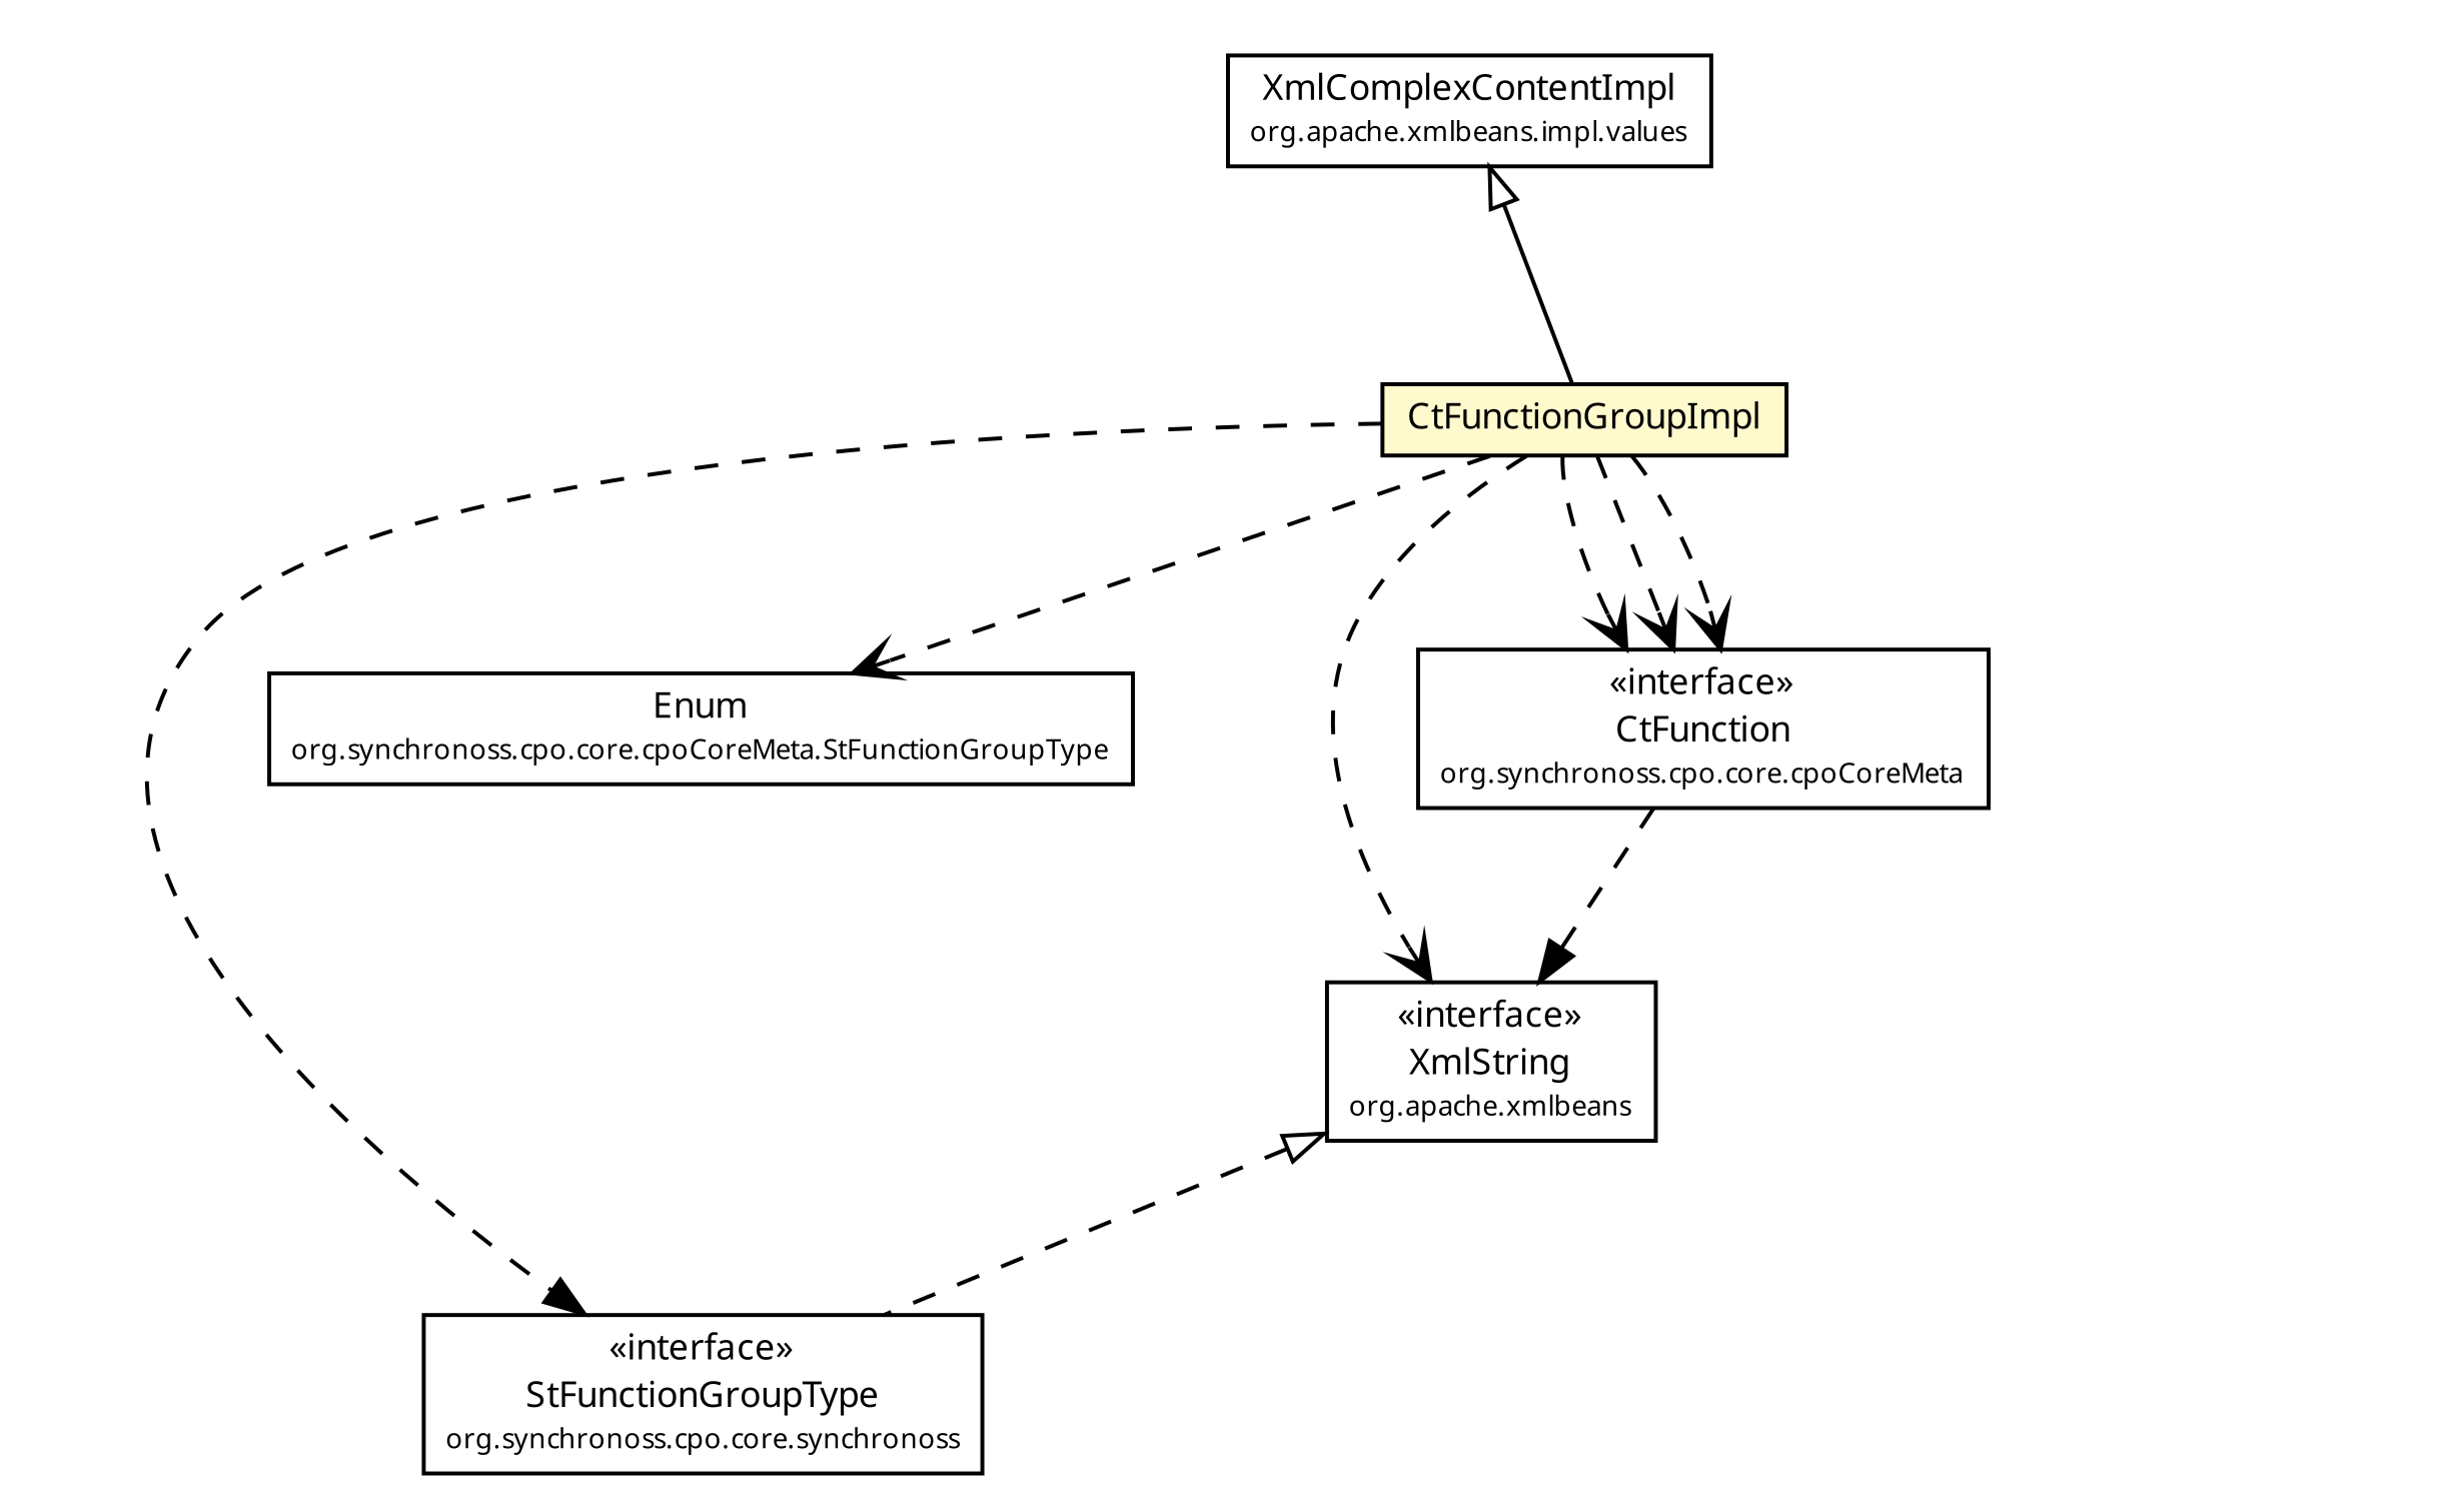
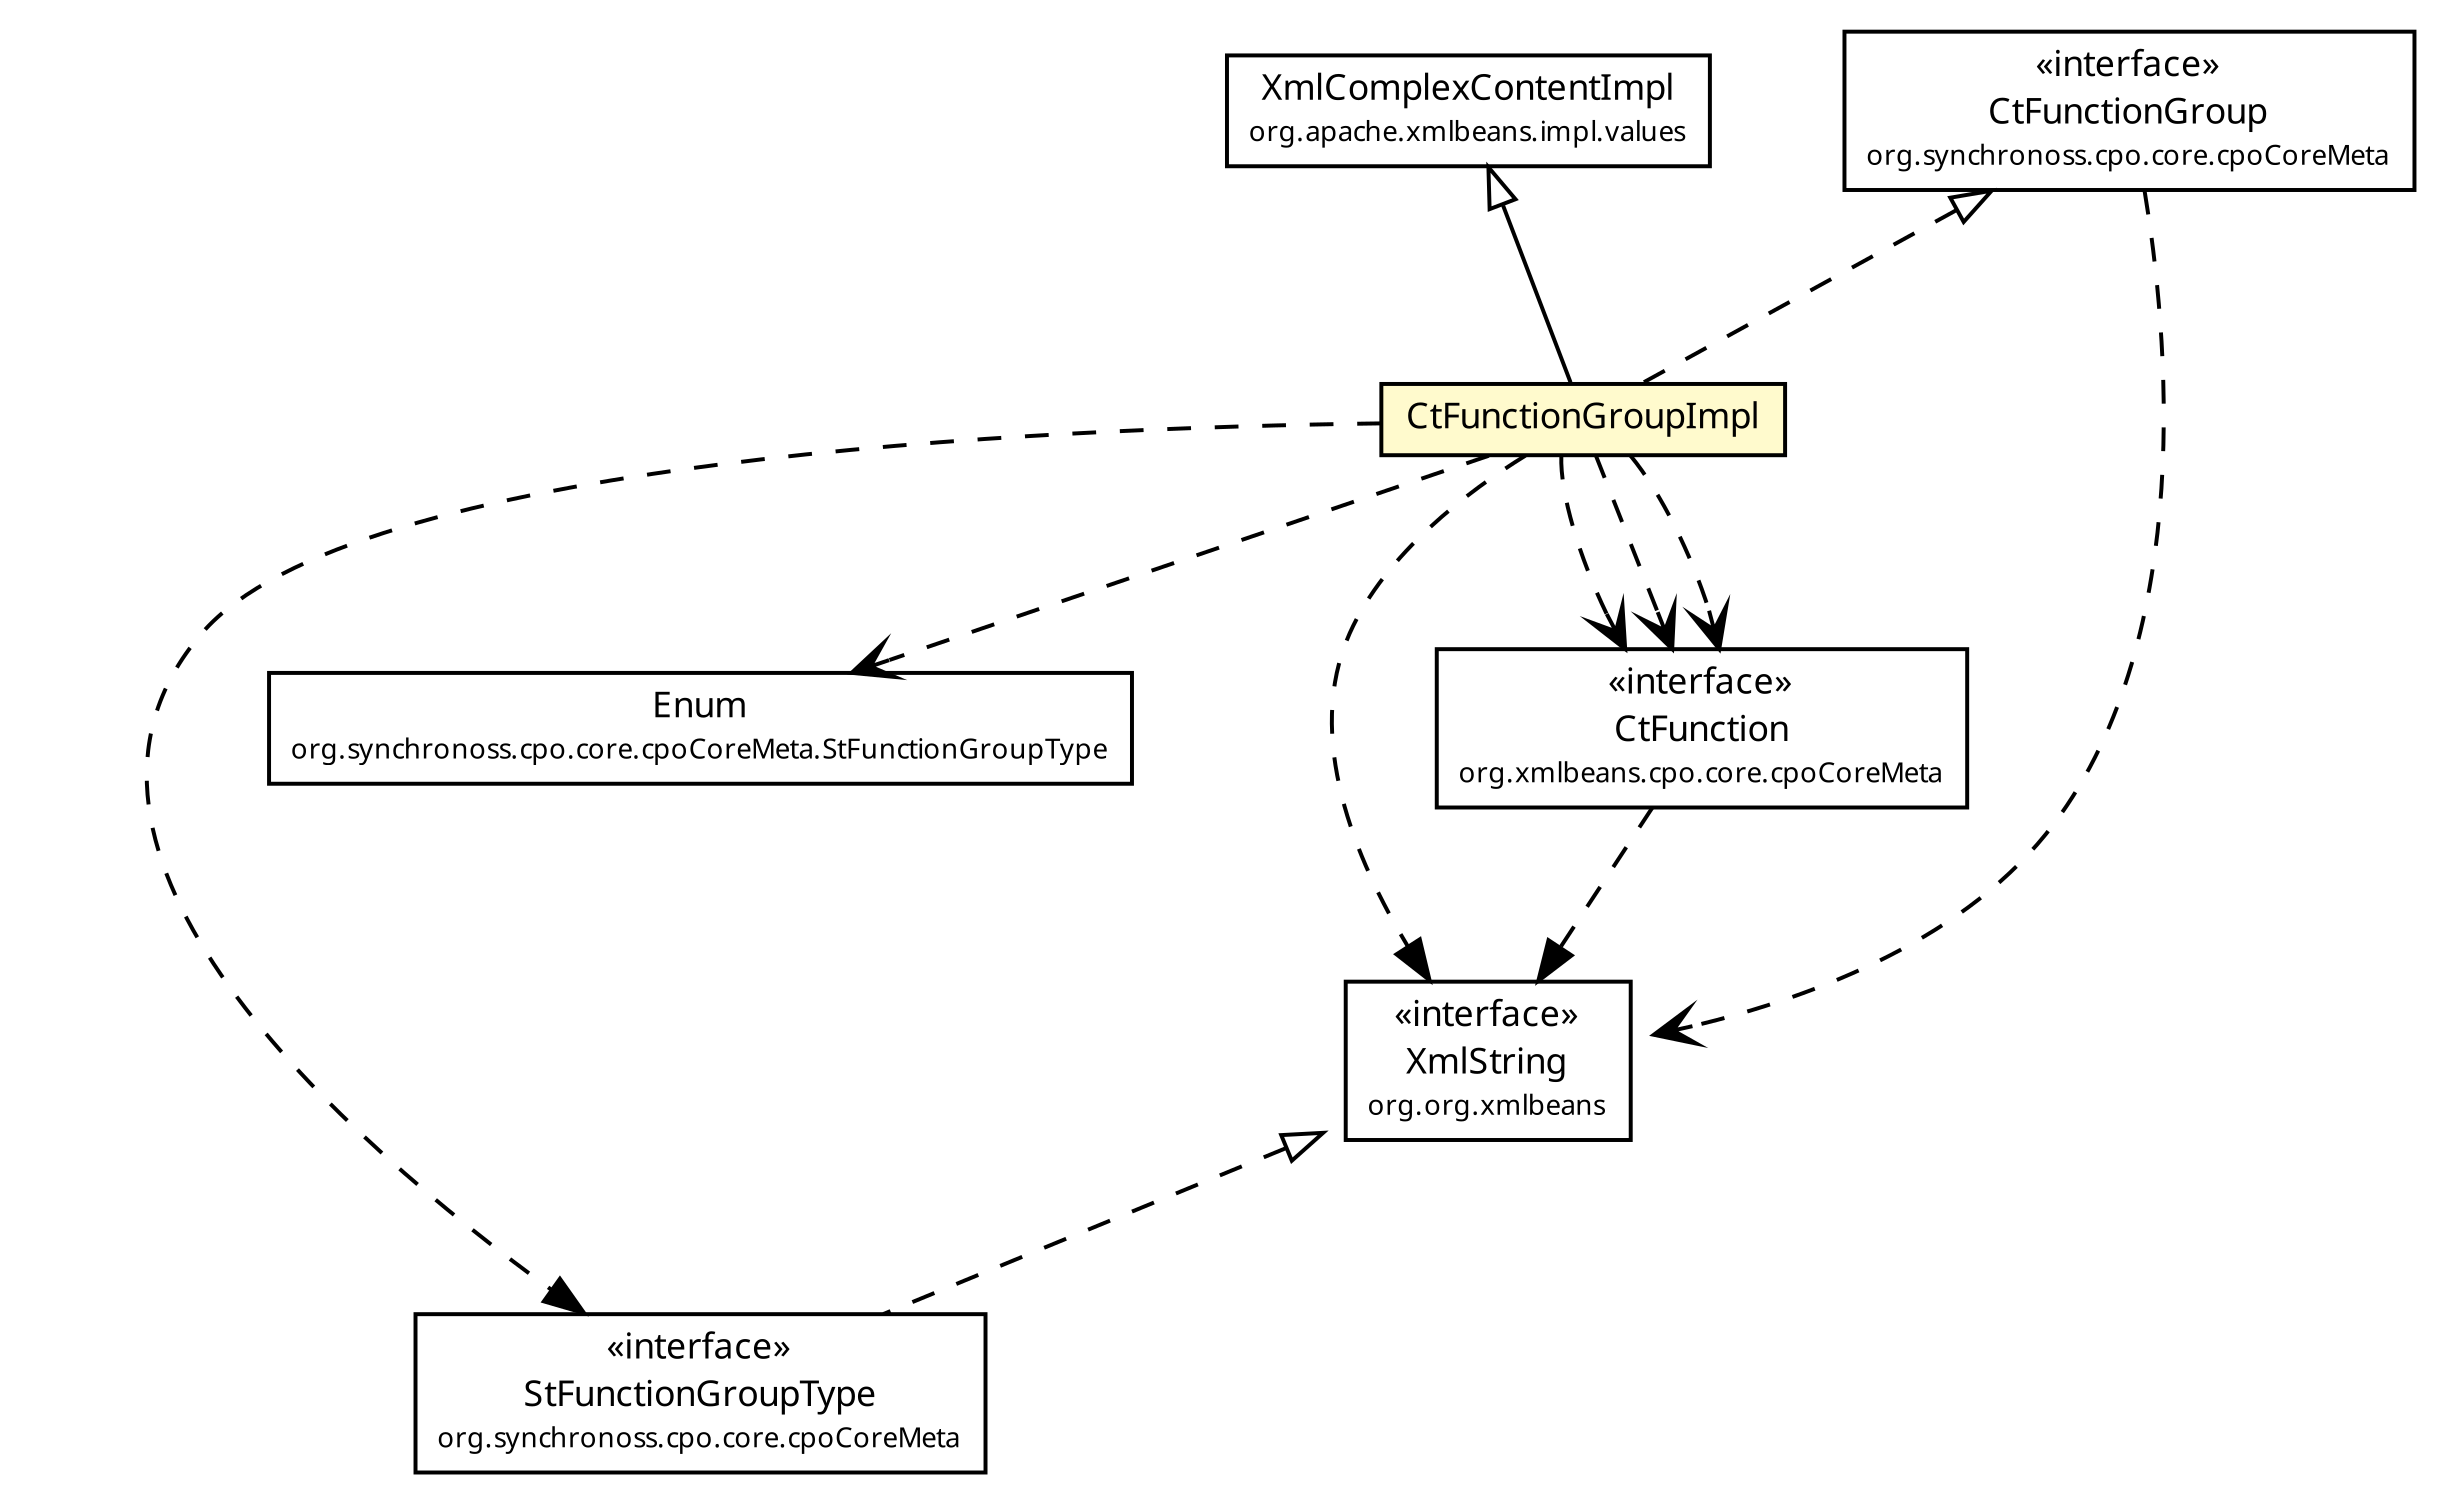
  digraph {
    fontname="Noto Sans"
    node [fontcolor=black fontname="Noto Sans" fontsize=9.0 shape=plaintext]
    edge [fontname="Noto Sans" fontsize=10.0 headport=p labelfontname=Helvetica labelfontsize=10 style=dashed tailport=p arrowhead=open color=black fontcolor=black]
-   n1 [label=<<table border="0" cellborder="1" cellspacing="0" cellpadding="2" port="p" href="../StFunctionGroupType.html"> 		<tr><td><table border="0" cellspacing="0" cellpadding="1"> 			<tr><td> &laquo;interface&raquo; </td></tr> 			<tr><td> StFunctionGroupType </td></tr> 			<tr><td><font point-size="7.0"> org.synchronoss.cpo.core.synchronoss </font></td></tr> 		</table></td></tr> 		</table>>]
+   n1 [label=<<table border="0" cellborder="1" cellspacing="0" cellpadding="2" port="p" href="../StFunctionGroupType.html"> 		<tr><td><table border="0" cellspacing="0" cellpadding="1"> 			<tr><td> &laquo;interface&raquo; </td></tr> 			<tr><td> StFunctionGroupType </td></tr> 			<tr><td><font point-size="7.0"> org.synchronoss.cpo.core.cpoCoreMeta </font></td></tr> 		</table></td></tr> 		</table>>]
    n2 [label=<<table border="0" cellborder="1" cellspacing="0" cellpadding="2" port="p" href="../StFunctionGroupType.Enum.html"> 		<tr><td><table border="0" cellspacing="0" cellpadding="1"> 			<tr><td> Enum </td></tr> 			<tr><td><font point-size="7.0"> org.synchronoss.cpo.core.cpoCoreMeta.StFunctionGroupType </font></td></tr> 		</table></td></tr> 		</table>>]
+   n3 [label=<<table border="0" cellborder="1" cellspacing="0" cellpadding="2" port="p" href="../CtFunctionGroup.html"> 		<tr><td><table border="0" cellspacing="0" cellpadding="1"> 			<tr><td> &laquo;interface&raquo; </td></tr> 			<tr><td> CtFunctionGroup </td></tr> 			<tr><td><font point-size="7.0"> org.synchronoss.cpo.core.cpoCoreMeta </font></td></tr> 		</table></td></tr> 		</table>>]
    n4 [label=<<table border="0" cellborder="1" cellspacing="0" cellpadding="2" port="p" bgcolor="lemonChiffon" href="./CtFunctionGroupImpl.html"> 		<tr><td><table border="0" cellspacing="0" cellpadding="1"> 			<tr><td> CtFunctionGroupImpl </td></tr> 		</table></td></tr> 		</table>>]
-   n5 [label=<<table border="0" cellborder="1" cellspacing="0" cellpadding="2" port="p" href="http://java.sun.com/j2se/1.4.2/docs/api/org/apache/xmlbeans/XmlString.html"> 		<tr><td><table border="0" cellspacing="0" cellpadding="1"> 			<tr><td> &laquo;interface&raquo; </td></tr> 			<tr><td> XmlString </td></tr> 			<tr><td><font point-size="7.0"> org.apache.xmlbeans </font></td></tr> 		</table></td></tr> 		</table>>]
-   n6 [label=<<table border="0" cellborder="1" cellspacing="0" cellpadding="2" port="p" href="../CtFunction.html"> 		<tr><td><table border="0" cellspacing="0" cellpadding="1"> 			<tr><td> &laquo;interface&raquo; </td></tr> 			<tr><td> CtFunction </td></tr> 			<tr><td><font point-size="7.0"> org.synchronoss.cpo.core.cpoCoreMeta </font></td></tr> 		</table></td></tr> 		</table>>]
+   n5 [label=<<table border="0" cellborder="1" cellspacing="0" cellpadding="2" port="p" href="http://java.sun.com/j2se/1.4.2/docs/api/org/apache/xmlbeans/XmlString.html"> 		<tr><td><table border="0" cellspacing="0" cellpadding="1"> 			<tr><td> &laquo;interface&raquo; </td></tr> 			<tr><td> XmlString </td></tr> 			<tr><td><font point-size="7.0"> org.org.xmlbeans </font></td></tr> 		</table></td></tr> 		</table>>]
+   n6 [label=<<table border="0" cellborder="1" cellspacing="0" cellpadding="2" port="p" href="../CtFunction.html"> 		<tr><td><table border="0" cellspacing="0" cellpadding="1"> 			<tr><td> &laquo;interface&raquo; </td></tr> 			<tr><td> CtFunction </td></tr> 			<tr><td><font point-size="7.0"> org.xmlbeans.cpo.core.cpoCoreMeta </font></td></tr> 		</table></td></tr> 		</table>>]
    n7 [label=<<table border="0" cellborder="1" cellspacing="0" cellpadding="2" port="p" href="http://java.sun.com/j2se/1.4.2/docs/api/org/apache/xmlbeans/impl/values/XmlComplexContentImpl.html"> 		<tr><td><table border="0" cellspacing="0" cellpadding="1"> 			<tr><td> XmlComplexContentImpl </td></tr> 			<tr><td><font point-size="7.0"> org.apache.xmlbeans.impl.values </font></td></tr> 		</table></td></tr> 		</table>>]
+   n3 -> n4 [arrowtail=empty dir=back fontsize=10 arrowhead="" color="" fontcolor=""]
+   n3 -> n5
    n4 -> n1 [arrowhead=normal]
    n4 -> n2
-   n4 -> n5
+   n4 -> n5 [arrowhead=normal]
    n4 -> n6
    n4 -> n6
    n4 -> n6
    n5 -> n1 [arrowtail=empty dir=back fontsize=10 arrowhead="" color="" fontcolor=""]
    n6 -> n5 [arrowhead=normal]
    n7 -> n4 [arrowtail=empty dir=back fontsize=10 style="" arrowhead="" color="" fontcolor=""]
  }
